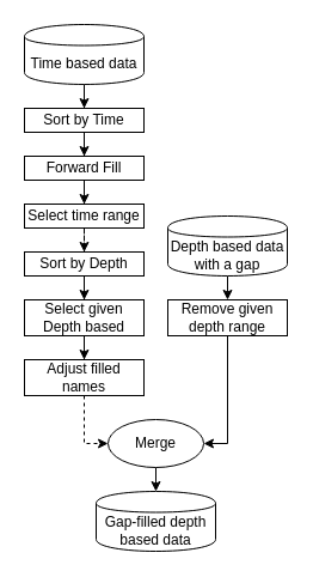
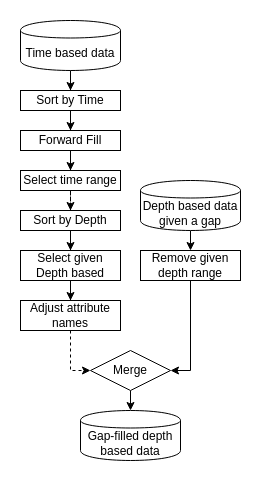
  <mxCell id="0" />
  <mxCell id="1" parent="0" />
  <mxCell id="2" style="edgeStyle=orthogonalEdgeStyle;rounded=0;orthogonalLoop=1;jettySize=auto;html=1;entryX=0.5;entryY=0;entryDx=0;entryDy=0;" parent="1" source="3" target="9" edge="1"><mxGeometry relative="1" as="geometry" /></mxCell>
  <mxCell id="3" value="Time based data" style="shape=cylinder;whiteSpace=wrap;html=1;boundedLbl=1;backgroundOutline=1;" parent="1" vertex="1"><mxGeometry x="20" y="20" width="100" height="50" as="geometry" /></mxCell>
  <mxCell id="4" style="edgeStyle=orthogonalEdgeStyle;rounded=0;orthogonalLoop=1;jettySize=auto;html=1;dashed=1;" parent="1" source="5" target="13" edge="1"><mxGeometry relative="1" as="geometry" /></mxCell>
  <mxCell id="5" value="Select time range" style="rounded=0;whiteSpace=wrap;html=1;" parent="1" vertex="1"><mxGeometry x="20" y="170" width="100" height="20" as="geometry" /></mxCell>
  <mxCell id="6" style="edgeStyle=orthogonalEdgeStyle;rounded=0;orthogonalLoop=1;jettySize=auto;html=1;entryX=0.5;entryY=0;entryDx=0;entryDy=0;" parent="1" source="7" target="5" edge="1"><mxGeometry relative="1" as="geometry" /></mxCell>
  <mxCell id="7" value="Forward Fill" style="rounded=0;whiteSpace=wrap;html=1;" parent="1" vertex="1"><mxGeometry x="20" y="130" width="100" height="20" as="geometry" /></mxCell>
  <mxCell id="8" style="edgeStyle=orthogonalEdgeStyle;rounded=0;orthogonalLoop=1;jettySize=auto;html=1;entryX=0.5;entryY=0;entryDx=0;entryDy=0;" parent="1" source="9" target="7" edge="1"><mxGeometry relative="1" as="geometry" /></mxCell>
  <mxCell id="9" value="Sort by Time" style="rounded=0;whiteSpace=wrap;html=1;" parent="1" vertex="1"><mxGeometry x="20" y="90" width="100" height="20" as="geometry" /></mxCell>
  <mxCell id="10" style="edgeStyle=orthogonalEdgeStyle;rounded=0;orthogonalLoop=1;jettySize=auto;html=1;entryX=0.5;entryY=0;entryDx=0;entryDy=0;" parent="1" source="11" target="19" edge="1"><mxGeometry relative="1" as="geometry" /></mxCell>
  <mxCell id="11" value="Select given Depth based" style="rounded=0;whiteSpace=wrap;html=1;" parent="1" vertex="1"><mxGeometry x="20" y="250" width="100" height="30" as="geometry" /></mxCell>
  <mxCell id="12" style="edgeStyle=orthogonalEdgeStyle;rounded=0;orthogonalLoop=1;jettySize=auto;html=1;entryX=0.5;entryY=0;entryDx=0;entryDy=0;" parent="1" source="13" target="11" edge="1"><mxGeometry relative="1" as="geometry" /></mxCell>
  <mxCell id="13" value="Sort by Depth" style="rounded=0;whiteSpace=wrap;html=1;" parent="1" vertex="1"><mxGeometry x="20" y="210" width="100" height="20" as="geometry" /></mxCell>
  <mxCell id="14" style="edgeStyle=orthogonalEdgeStyle;rounded=0;orthogonalLoop=1;jettySize=auto;html=1;exitX=0.5;exitY=1;exitDx=0;exitDy=0;entryX=0.5;entryY=0;entryDx=0;entryDy=0;" parent="1" source="15" target="17" edge="1"><mxGeometry relative="1" as="geometry" /></mxCell>
- <mxCell id="15" value="Depth based data with a gap" style="shape=cylinder;whiteSpace=wrap;html=1;boundedLbl=1;backgroundOutline=1;" parent="1" vertex="1"><mxGeometry x="140" y="180" width="100" height="50" as="geometry" /></mxCell>
+ <mxCell id="15" value="Depth based data given a gap" style="shape=cylinder;whiteSpace=wrap;html=1;boundedLbl=1;backgroundOutline=1;" parent="1" vertex="1"><mxGeometry x="140" y="180" width="100" height="50" as="geometry" /></mxCell>
  <mxCell id="16" style="edgeStyle=orthogonalEdgeStyle;rounded=0;orthogonalLoop=1;jettySize=auto;html=1;exitX=0.5;exitY=1;exitDx=0;exitDy=0;entryX=1;entryY=0.5;entryDx=0;entryDy=0;" parent="1" source="17" target="21" edge="1"><mxGeometry relative="1" as="geometry" /></mxCell>
  <mxCell id="17" value="Remove given depth range" style="rounded=0;whiteSpace=wrap;html=1;" parent="1" vertex="1"><mxGeometry x="140" y="250" width="100" height="30" as="geometry" /></mxCell>
  <mxCell id="18" style="edgeStyle=orthogonalEdgeStyle;rounded=0;orthogonalLoop=1;jettySize=auto;html=1;exitX=0.5;exitY=1;exitDx=0;exitDy=0;entryX=0;entryY=0.5;entryDx=0;entryDy=0;dashed=1;" parent="1" source="19" target="21" edge="1"><mxGeometry relative="1" as="geometry" /></mxCell>
- <mxCell id="19" value="Adjust filled names" style="rounded=0;whiteSpace=wrap;html=1;" parent="1" vertex="1"><mxGeometry x="20" y="300" width="100" height="30" as="geometry" /></mxCell>
+ <mxCell id="19" value="Adjust attribute names" style="rounded=0;whiteSpace=wrap;html=1;" parent="1" vertex="1"><mxGeometry x="20" y="300" width="100" height="30" as="geometry" /></mxCell>
  <mxCell id="20" style="edgeStyle=orthogonalEdgeStyle;rounded=0;orthogonalLoop=1;jettySize=auto;html=1;exitX=0.5;exitY=1;exitDx=0;exitDy=0;entryX=0.5;entryY=0;entryDx=0;entryDy=0;" parent="1" source="21" target="22" edge="1"><mxGeometry relative="1" as="geometry" /></mxCell>
- <mxCell id="21" value="Merge" style="ellipse;whiteSpace=wrap;html=1;" parent="1" vertex="1"><mxGeometry x="90" y="350" width="80" height="40" as="geometry" /></mxCell>
+ <mxCell id="21" value="Merge" style="rhombus;whiteSpace=wrap;html=1;" parent="1" vertex="1"><mxGeometry x="90" y="350" width="80" height="40" as="geometry" /></mxCell>
  <mxCell id="22" value="Gap-filled depth based data" style="shape=cylinder;whiteSpace=wrap;html=1;boundedLbl=1;backgroundOutline=1;" parent="1" vertex="1"><mxGeometry x="80" y="410" width="100" height="50" as="geometry" /></mxCell>
